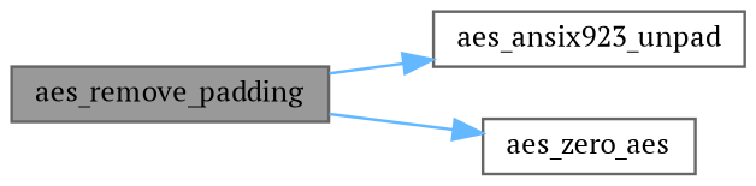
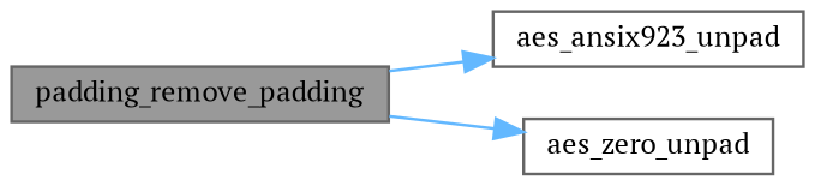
  digraph {
    fontname="PT Serif"
    rankdir=LR
    node [color=grey40 fillcolor=white fontname="PT Serif" fontsize=10 shape=box style=filled]
    edge [color=steelblue1 fontname="PT Serif" fontsize=10 labelfontname=Helvetica labelfontsize=10 style=solid]
-   n1 [color=gray40 fillcolor=grey60 fontcolor=black height=0.2 label=aes_remove_padding width=0.4]
+   n1 [color=gray40 fillcolor=grey60 fontcolor=black height=0.2 label=padding_remove_padding width=0.4]
    n2 [height=0.2 label=aes_ansix923_unpad width=0.4]
-   n3 [height=0.2 label=aes_zero_aes width=0.4]
+   n3 [height=0.2 label=aes_zero_unpad width=0.4]
    n1 -> n2
    n1 -> n3
  }
